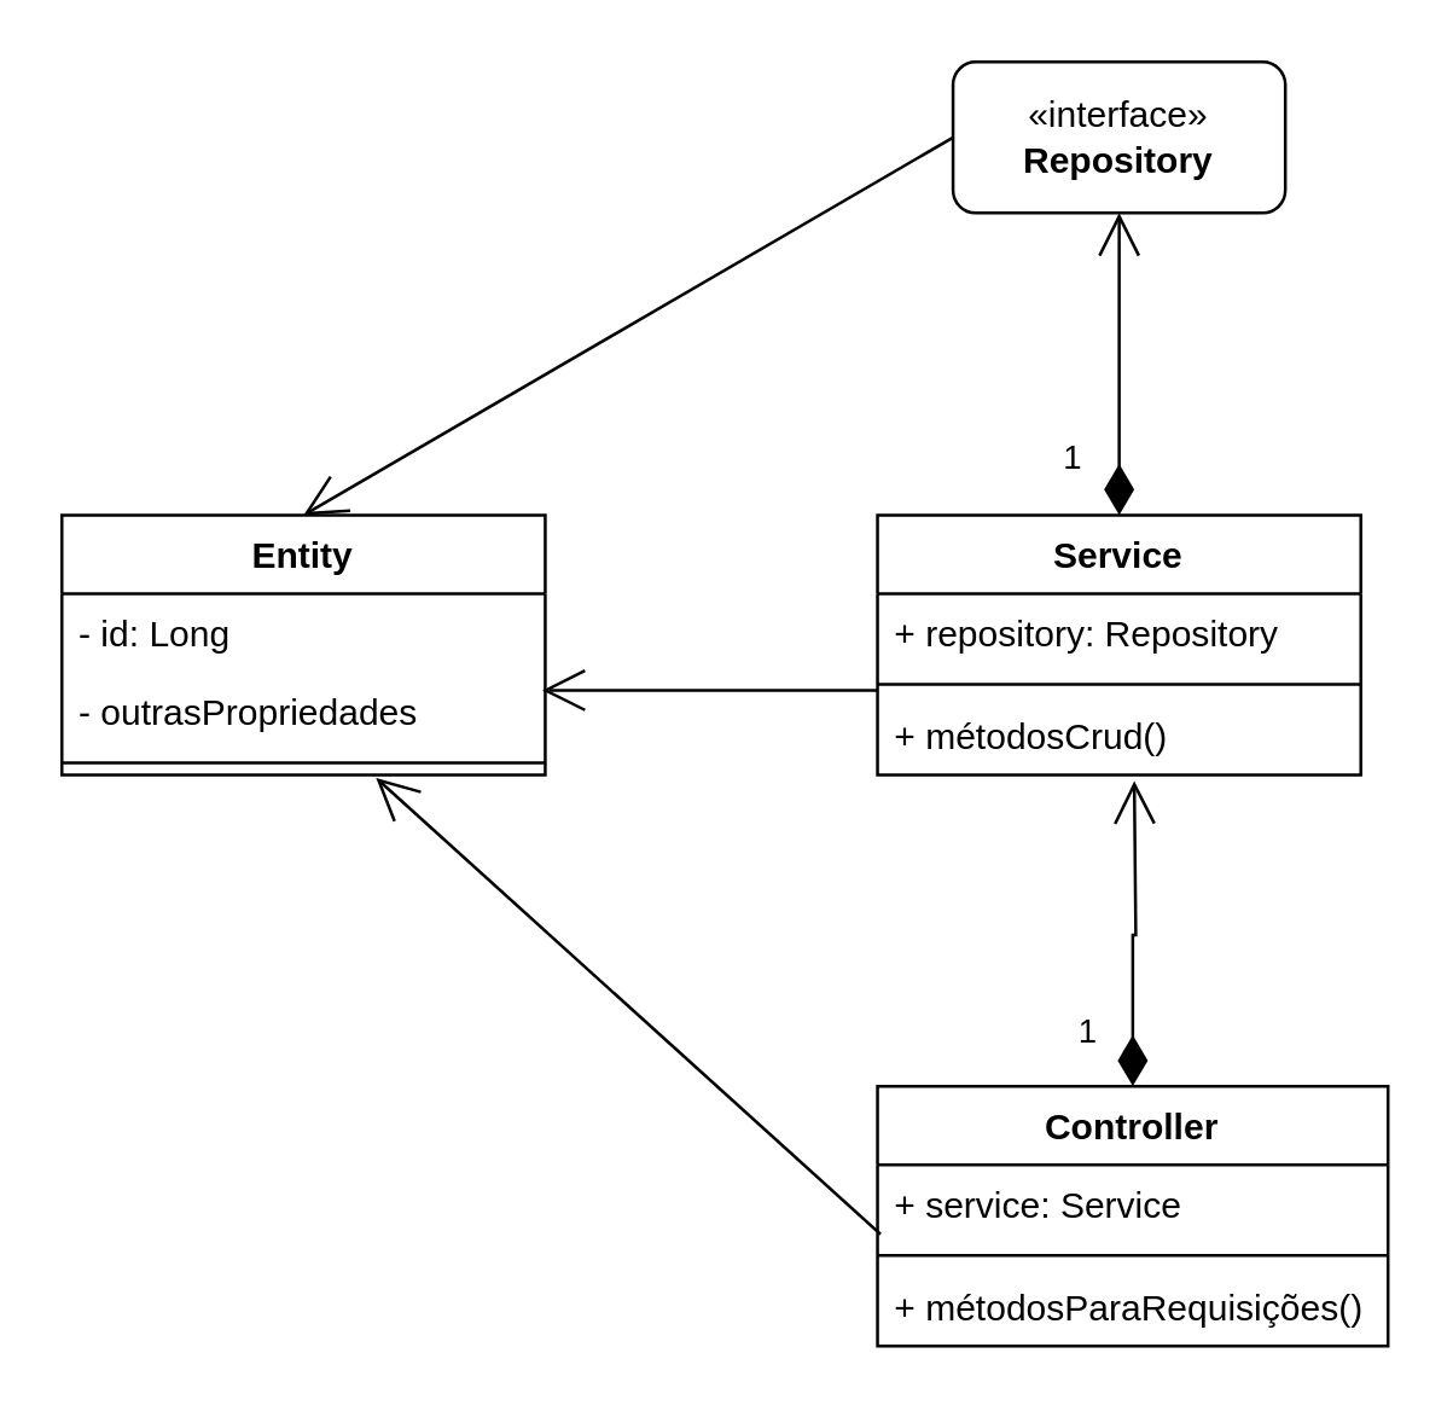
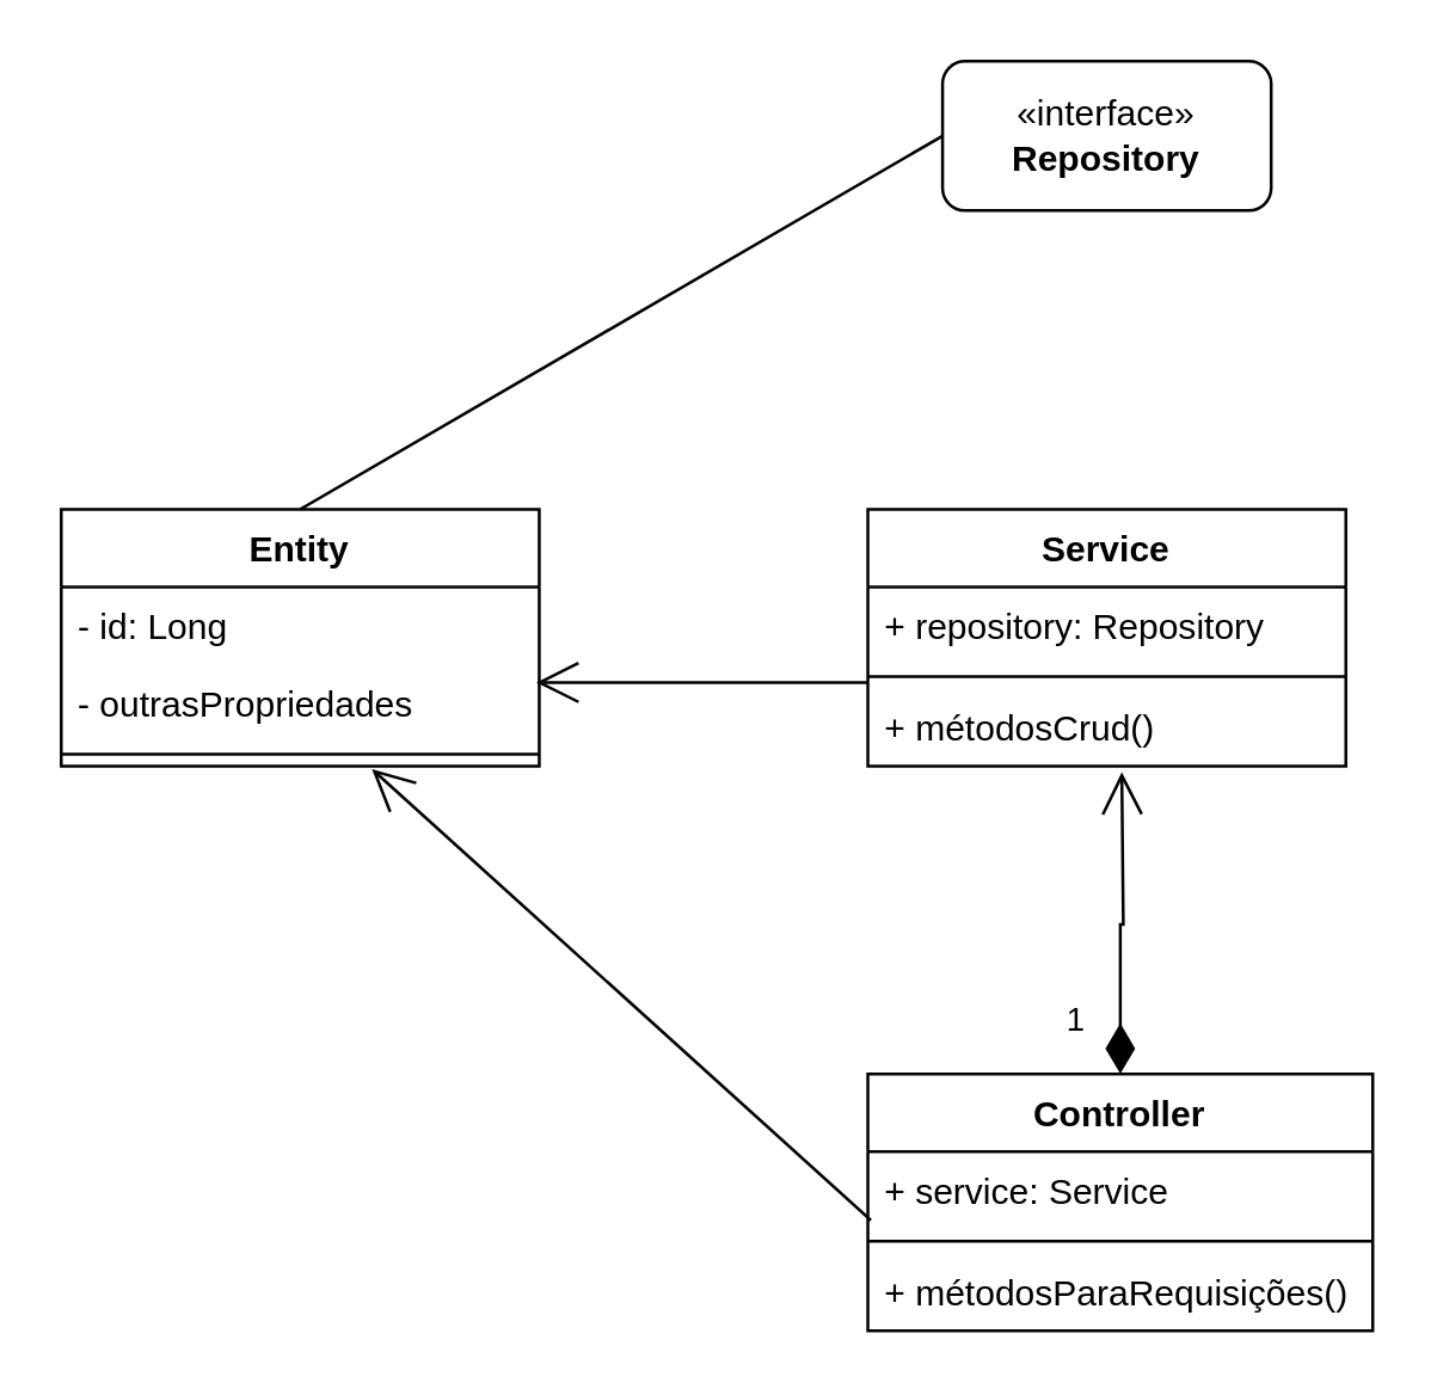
  <mxCell id="0" />
  <mxCell id="1" parent="0" />
  <mxCell id="2" value="Service" style="swimlane;fontStyle=1;align=center;verticalAlign=top;childLayout=stackLayout;horizontal=1;startSize=26;horizontalStack=0;resizeParent=1;resizeParentMax=0;resizeLast=0;collapsible=1;marginBottom=0;whiteSpace=wrap;html=1;" vertex="1" parent="1"><mxGeometry x="290" y="170" width="160" height="86" as="geometry" /></mxCell>
  <mxCell id="3" value="+ repository: Repository" style="text;strokeColor=none;fillColor=none;align=left;verticalAlign=top;spacingLeft=4;spacingRight=4;overflow=hidden;rotatable=0;points=[[0,0.5],[1,0.5]];portConstraint=eastwest;whiteSpace=wrap;html=1;" vertex="1" parent="2"><mxGeometry y="26" width="160" height="26" as="geometry" /></mxCell>
  <mxCell id="4" value="" style="line;strokeWidth=1;fillColor=none;align=left;verticalAlign=middle;spacingTop=-1;spacingLeft=3;spacingRight=3;rotatable=0;labelPosition=right;points=[];portConstraint=eastwest;strokeColor=inherit;" vertex="1" parent="2"><mxGeometry y="52" width="160" height="8" as="geometry" /></mxCell>
  <mxCell id="5" value="+ métodosCrud()" style="text;strokeColor=none;fillColor=none;align=left;verticalAlign=top;spacingLeft=4;spacingRight=4;overflow=hidden;rotatable=0;points=[[0,0.5],[1,0.5]];portConstraint=eastwest;whiteSpace=wrap;html=1;" vertex="1" parent="2"><mxGeometry y="60" width="160" height="26" as="geometry" /></mxCell>
  <mxCell id="6" value="«interface»&lt;br&gt;&lt;b&gt;Repository&lt;/b&gt;" style="html=1;whiteSpace=wrap;gradientColor=none;rounded=1;" vertex="1" parent="1"><mxGeometry x="315" y="20" width="110" height="50" as="geometry" /></mxCell>
  <mxCell id="7" value="Controller" style="swimlane;fontStyle=1;align=center;verticalAlign=top;childLayout=stackLayout;horizontal=1;startSize=26;horizontalStack=0;resizeParent=1;resizeParentMax=0;resizeLast=0;collapsible=1;marginBottom=0;whiteSpace=wrap;html=1;" vertex="1" parent="1"><mxGeometry x="290" y="359" width="169" height="86" as="geometry" /></mxCell>
  <mxCell id="8" value="+ service: Service" style="text;strokeColor=none;fillColor=none;align=left;verticalAlign=top;spacingLeft=4;spacingRight=4;overflow=hidden;rotatable=0;points=[[0,0.5],[1,0.5]];portConstraint=eastwest;whiteSpace=wrap;html=1;" vertex="1" parent="7"><mxGeometry y="26" width="169" height="26" as="geometry" /></mxCell>
  <mxCell id="9" value="" style="line;strokeWidth=1;fillColor=none;align=left;verticalAlign=middle;spacingTop=-1;spacingLeft=3;spacingRight=3;rotatable=0;labelPosition=right;points=[];portConstraint=eastwest;strokeColor=inherit;" vertex="1" parent="7"><mxGeometry y="52" width="169" height="8" as="geometry" /></mxCell>
  <mxCell id="10" value="+ métodosParaRequisições()" style="text;strokeColor=none;fillColor=none;align=left;verticalAlign=top;spacingLeft=4;spacingRight=4;overflow=hidden;rotatable=0;points=[[0,0.5],[1,0.5]];portConstraint=eastwest;whiteSpace=wrap;html=1;" vertex="1" parent="7"><mxGeometry y="60" width="169" height="26" as="geometry" /></mxCell>
  <mxCell id="11" value="Entity" style="swimlane;fontStyle=1;align=center;verticalAlign=top;childLayout=stackLayout;horizontal=1;startSize=26;horizontalStack=0;resizeParent=1;resizeParentMax=0;resizeLast=0;collapsible=1;marginBottom=0;whiteSpace=wrap;html=1;" vertex="1" parent="1"><mxGeometry x="20" y="170" width="160" height="86" as="geometry"><mxRectangle x="40" y="310" width="68" height="26" as="alternateBounds" /></mxGeometry></mxCell>
  <mxCell id="12" value="- id: Long&amp;nbsp;" style="text;strokeColor=none;fillColor=none;align=left;verticalAlign=top;spacingLeft=4;spacingRight=4;overflow=hidden;rotatable=0;points=[[0,0.5],[1,0.5]];portConstraint=eastwest;whiteSpace=wrap;html=1;" vertex="1" parent="11"><mxGeometry y="26" width="160" height="26" as="geometry" /></mxCell>
  <mxCell id="13" value="- outrasPropriedades" style="text;strokeColor=none;fillColor=none;align=left;verticalAlign=top;spacingLeft=4;spacingRight=4;overflow=hidden;rotatable=0;points=[[0,0.5],[1,0.5]];portConstraint=eastwest;whiteSpace=wrap;html=1;" vertex="1" parent="11"><mxGeometry y="52" width="160" height="26" as="geometry" /></mxCell>
  <mxCell id="14" value="" style="line;strokeWidth=1;fillColor=none;align=left;verticalAlign=middle;spacingTop=-1;spacingLeft=3;spacingRight=3;rotatable=0;labelPosition=right;points=[];portConstraint=eastwest;strokeColor=inherit;" vertex="1" parent="11"><mxGeometry y="78" width="160" height="8" as="geometry" /></mxCell>
- <mxCell id="15" value="1" style="endArrow=open;html=1;endSize=12;startArrow=diamondThin;startSize=14;startFill=1;edgeStyle=orthogonalEdgeStyle;align=left;verticalAlign=bottom;rounded=0;exitX=0.5;exitY=0;exitDx=0;exitDy=0;entryX=0.5;entryY=1;entryDx=0;entryDy=0;" edge="1" parent="1" source="2" target="6"><mxGeometry x="-0.8" y="20" relative="1" as="geometry"><mxPoint x="310" y="250" as="sourcePoint" /><mxPoint x="470" y="250" as="targetPoint" /><mxPoint as="offset" /></mxGeometry></mxCell>
  <mxCell id="16" value="1" style="endArrow=open;html=1;endSize=12;startArrow=diamondThin;startSize=14;startFill=1;edgeStyle=orthogonalEdgeStyle;align=left;verticalAlign=bottom;rounded=0;exitX=0.5;exitY=0;exitDx=0;exitDy=0;" edge="1" parent="1" source="7"><mxGeometry x="-0.819" y="20" relative="1" as="geometry"><mxPoint x="520" y="290" as="sourcePoint" /><mxPoint x="375" y="258" as="targetPoint" /><mxPoint as="offset" /></mxGeometry></mxCell>
- <mxCell id="17" value="" style="endArrow=open;endFill=1;endSize=12;html=1;rounded=0;exitX=0;exitY=0.5;exitDx=0;exitDy=0;entryX=0.5;entryY=0;entryDx=0;entryDy=0;" edge="1" parent="1" source="6" target="11"><mxGeometry width="160" relative="1" as="geometry"><mxPoint x="120" y="20" as="sourcePoint" /><mxPoint x="280" y="20" as="targetPoint" /></mxGeometry></mxCell>
+ <mxCell id="17" value="" style="endArrow=none;endFill=1;endSize=12;html=1;rounded=0;exitX=0;exitY=0.5;exitDx=0;exitDy=0;entryX=0.5;entryY=0;entryDx=0;entryDy=0;" edge="1" parent="1" source="6" target="11"><mxGeometry width="160" relative="1" as="geometry"><mxPoint x="120" y="20" as="sourcePoint" /><mxPoint x="280" y="20" as="targetPoint" /></mxGeometry></mxCell>
  <mxCell id="18" value="" style="endArrow=open;endFill=1;endSize=12;html=1;rounded=0;exitX=0;exitY=1.231;exitDx=0;exitDy=0;exitPerimeter=0;entryX=0.994;entryY=-0.077;entryDx=0;entryDy=0;entryPerimeter=0;" edge="1" parent="1" source="3"><mxGeometry width="160" relative="1" as="geometry"><mxPoint x="50" y="350" as="sourcePoint" /><mxPoint x="179.04" y="227.998" as="targetPoint" /></mxGeometry></mxCell>
  <mxCell id="19" value="" style="endArrow=open;endFill=1;endSize=12;html=1;rounded=0;exitX=0.006;exitY=0.885;exitDx=0;exitDy=0;exitPerimeter=0;entryX=0.65;entryY=1.038;entryDx=0;entryDy=0;entryPerimeter=0;" edge="1" parent="1" source="8"><mxGeometry width="160" relative="1" as="geometry"><mxPoint x="60" y="390" as="sourcePoint" /><mxPoint x="124" y="256.988" as="targetPoint" /></mxGeometry></mxCell>
